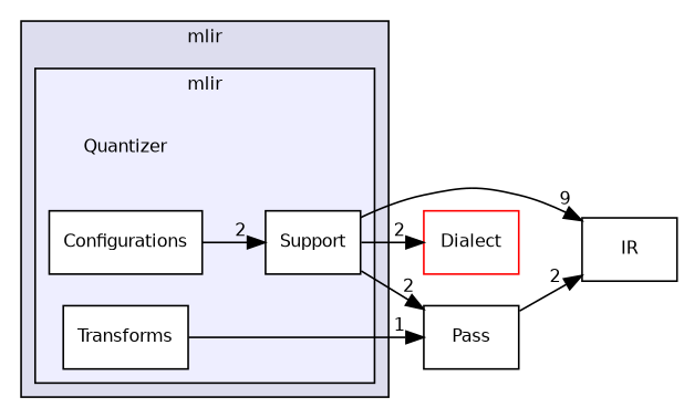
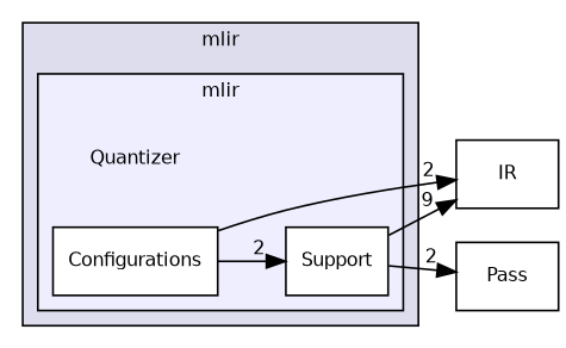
  digraph {
    compound=true
    rankdir=LR
    node [fontname=Helvetica fontsize=10 shape=box]
    edge [headlabel=2 labeldistance=1.5 labelfontname=Helvetica labelfontsize=10]
    n1 [label=Quantizer shape=plaintext]
    n2 [color=black fillcolor=white label=Configurations style=filled]
    n3 [color=black fillcolor=white label=Support style=filled]
-   n4 [color=black fillcolor=white label=Transforms style=filled]
    n5 [label=IR]
-   n6 [color=red label=Dialect]
    n7 [label=Pass]
    subgraph cluster_1 {
      bgcolor="#ddddee"
      fontname=Helvetica
      fontsize=10
      label=mlir
      pencolor=black
      subgraph cluster_2 {
        bgcolor="#eeeeff"
        fontname=Helvetica
        fontsize=10
        label=mlir
        pencolor=black
        n1
        n2
        n3
-       n4
      }
    }
    n2 -> n3
    n3 -> n5 [headlabel=9]
-   n3 -> n6
    n3 -> n7
-   n4 -> n7 [headlabel=1]
-   n7 -> n5
+   n2 -> n5
  }
